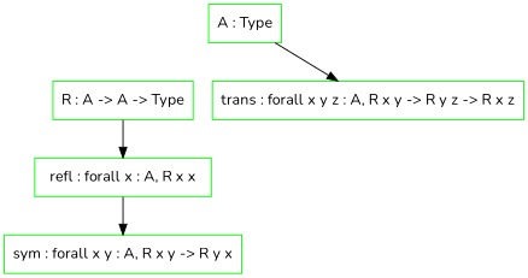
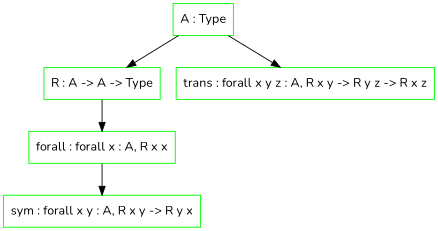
  digraph {
    fontname=Nunito
    node [color=green fontname=Nunito shape=rectangle]
    edge [fontname=Nunito]
    n1 [label="A : Type"]
    n2 [label="R : A -> A -> Type"]
    n3 [label="trans : forall x y z : A, R x y -> R y z -> R x z"]
-   n4 [label="refl : forall x : A, R x x"]
+   n4 [label="forall : forall x : A, R x x"]
    n5 [label="sym : forall x y : A, R x y -> R y x"]
+   n1 -> n2
    n1 -> n3
    n2 -> n4
    n4 -> n5
  }
